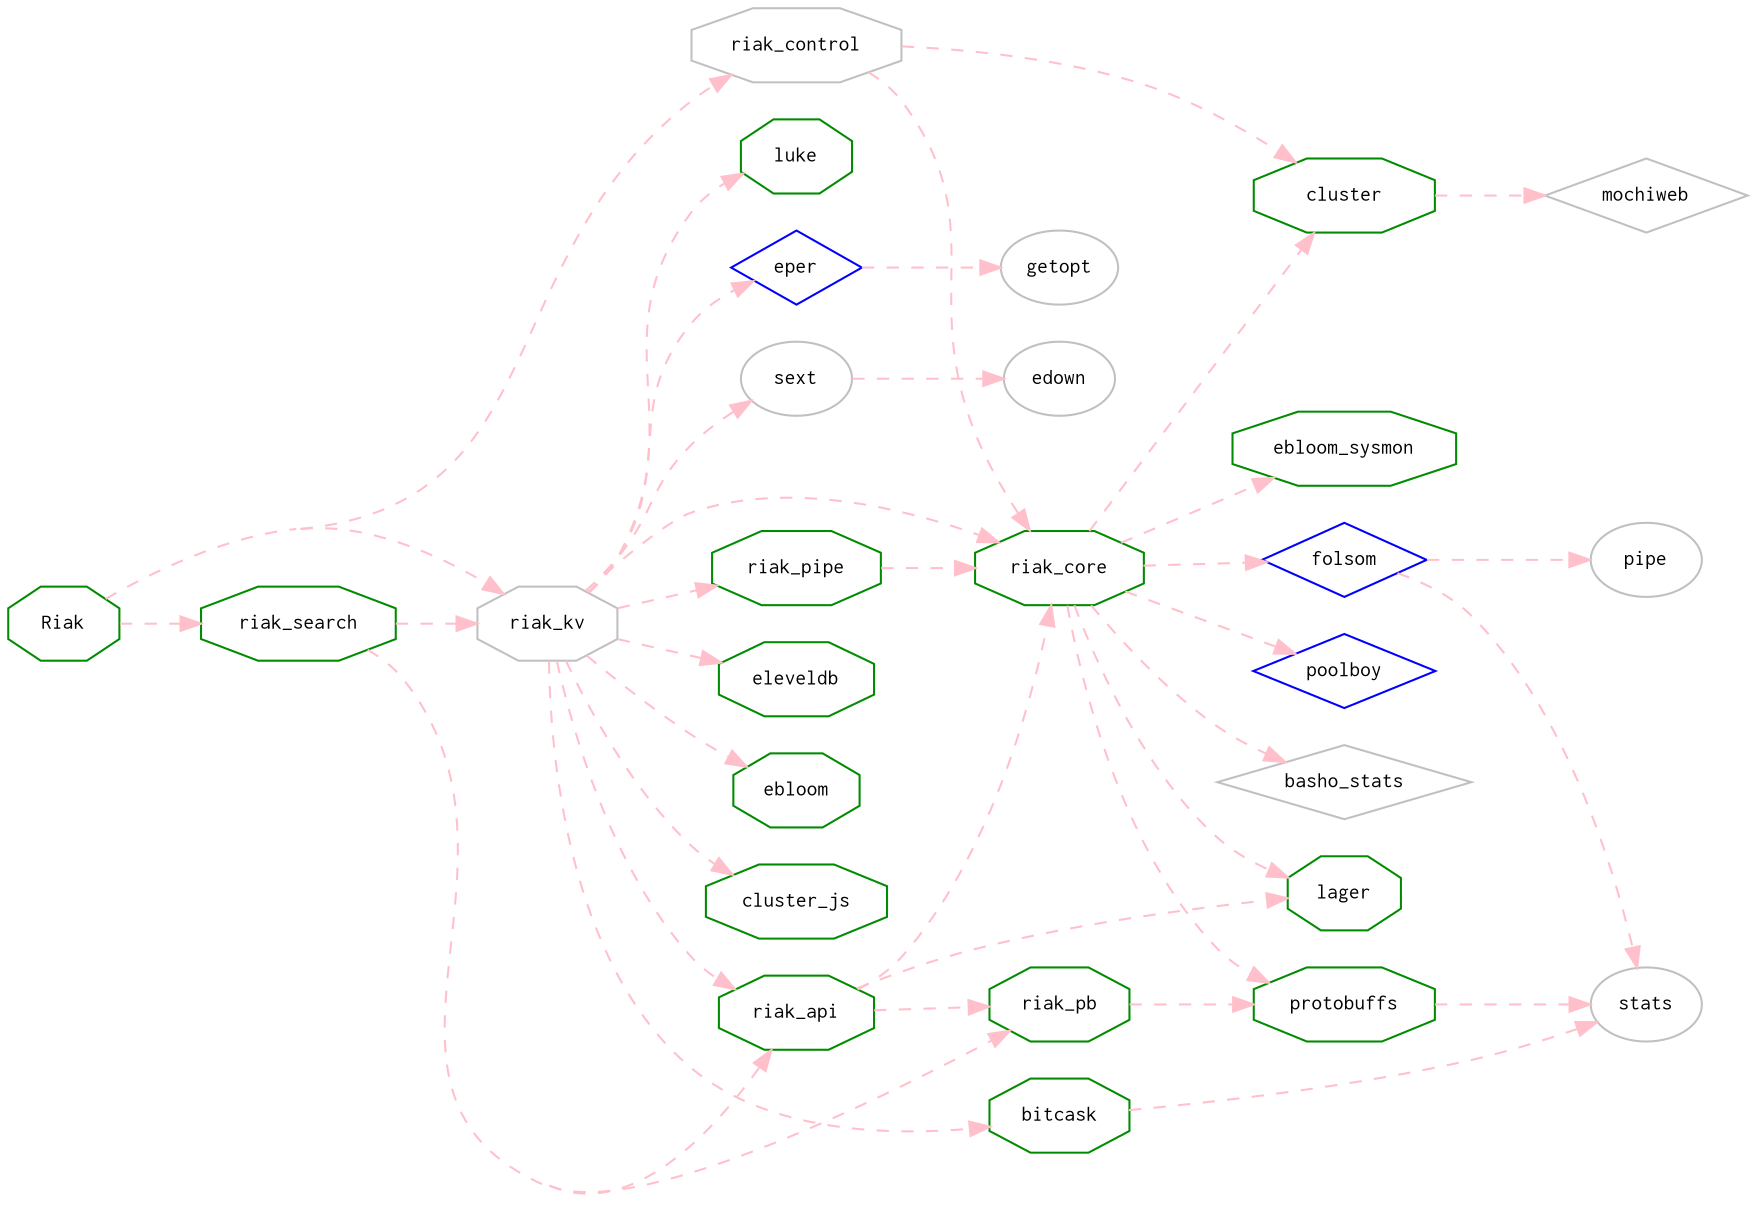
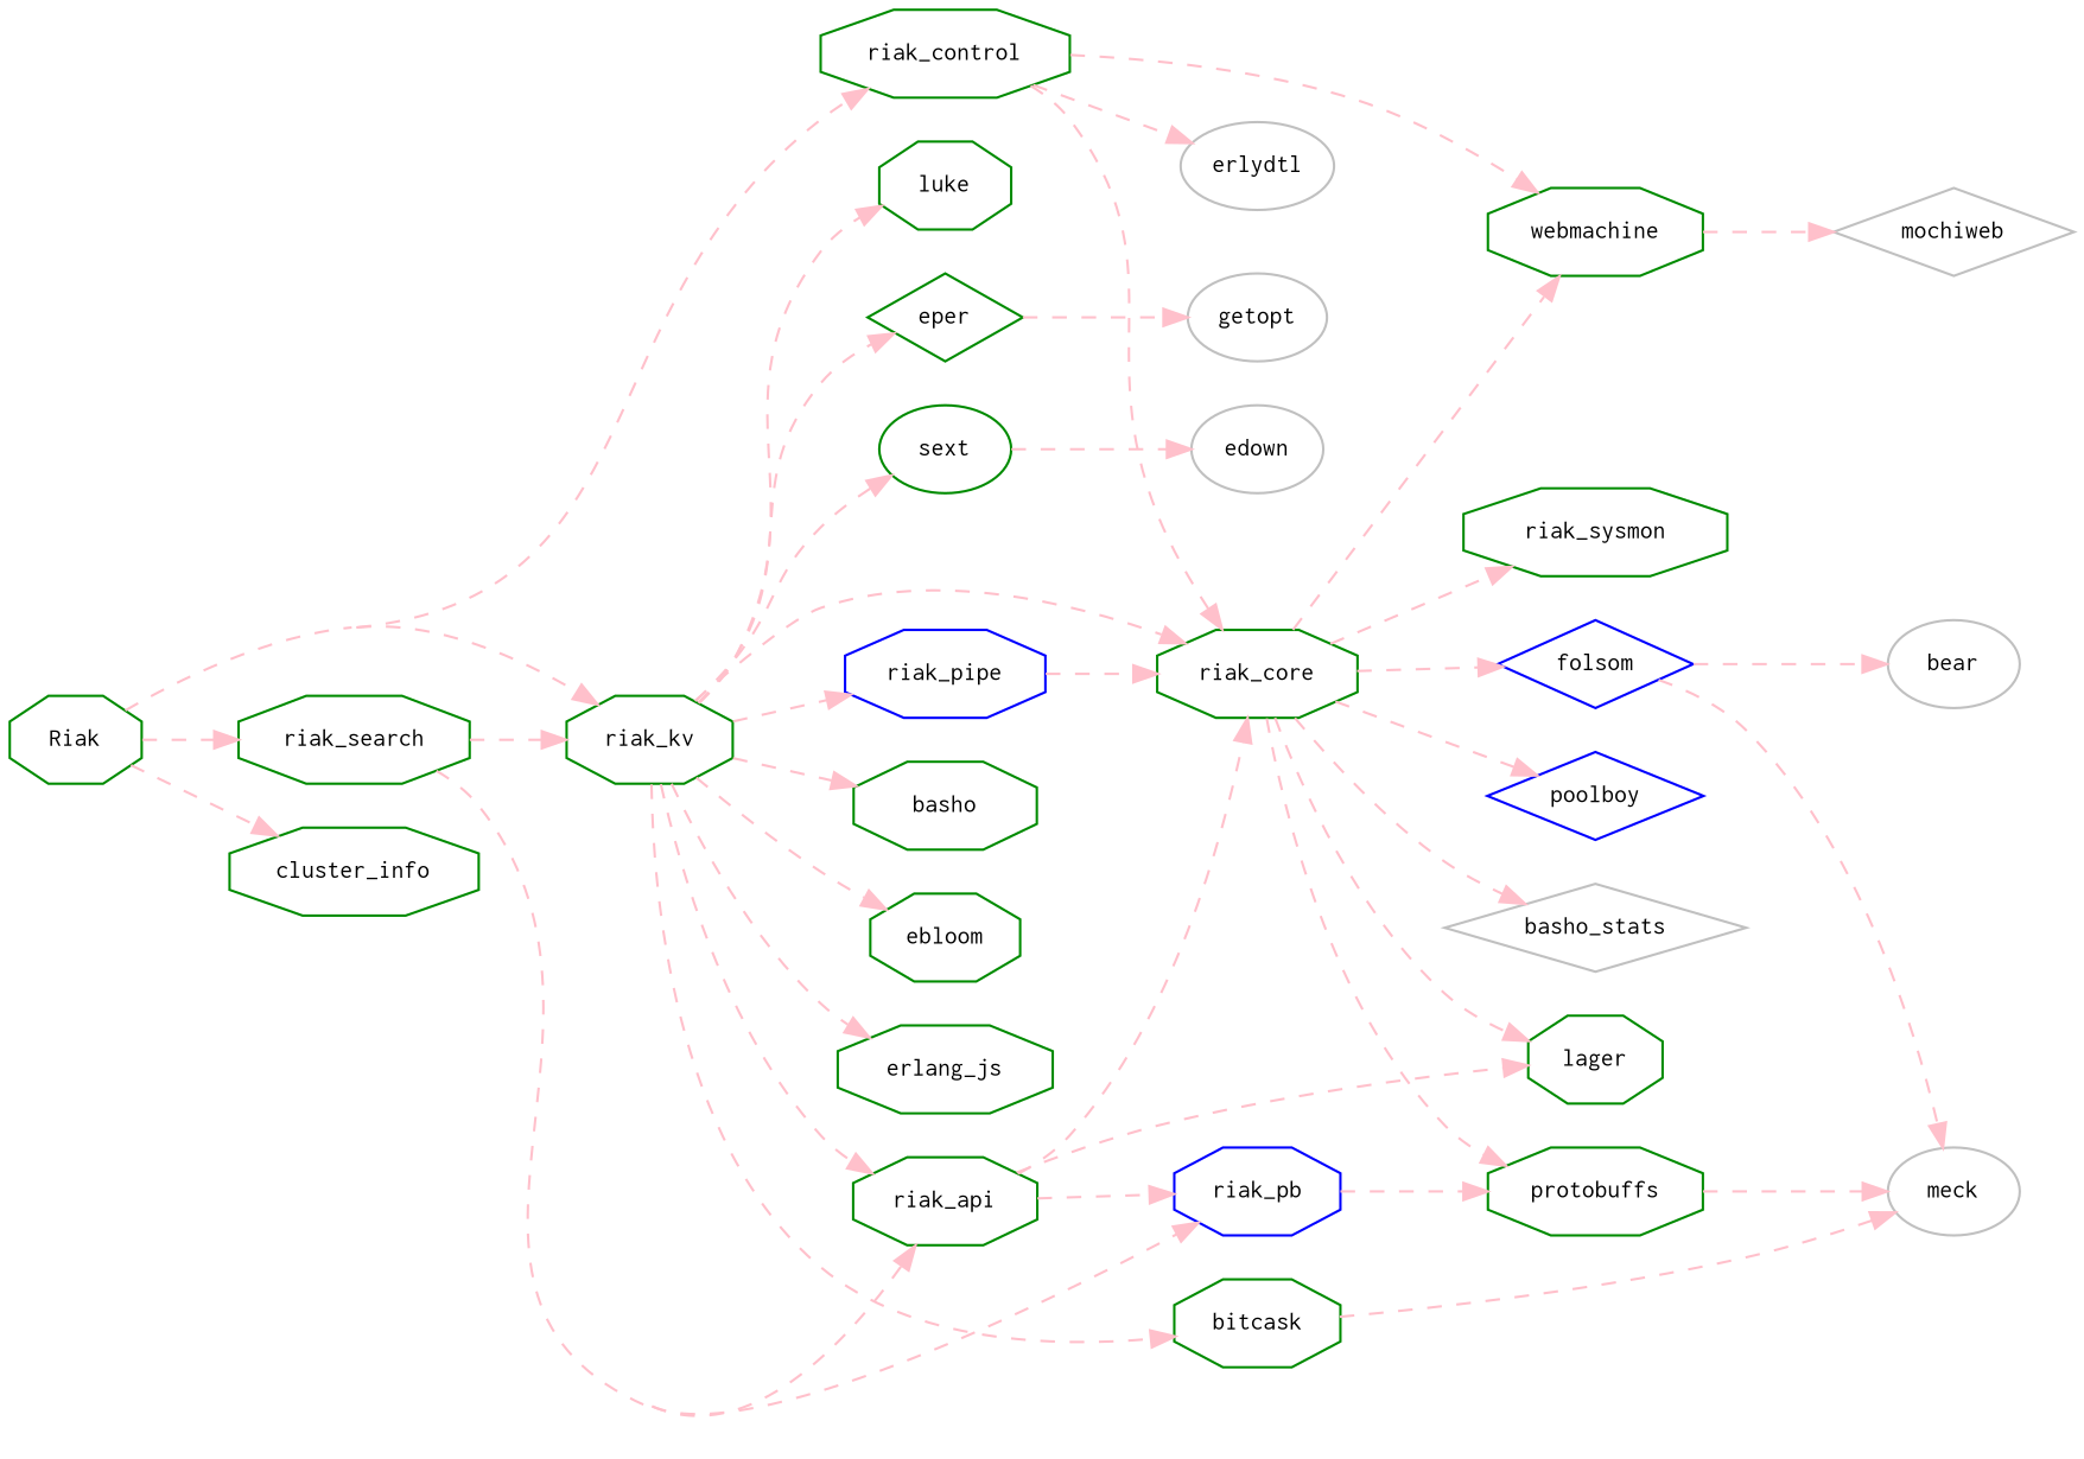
  digraph {
    compound=true
    concentrate=true
    fontname=courier
    fontsize=12
    rankdir=LR
    node [color=green4 fontname=courier fontsize=10 shape=octagon]
    edge [color=pink style=dashed]
    n1 [label=Riak]
-   riak_kv [color=gray]
+   riak_kv
    riak_search
-   riak_control [color=gray]
+   cluster_info
+   riak_control
    riak_core
    riak_api
-   riak_pipe
-   eleveldb
+   riak_pipe [color=blue]
+   eleveldb [label=basho]
    ebloom
-   erlang_js [label=cluster_js]
+   erlang_js
    luke
    bitcask
-   eper [color=blue shape=diamond]
-   sext [color=gray shape=""]
-   riak_pb
-   webmachine [label=cluster]
-   riak_sysmon [label=ebloom_sysmon]
+   eper [shape=diamond]
+   sext [shape=""]
+   riak_pb [color=blue]
+   webmachine
+   erlydtl [color=gray shape=""]
+   riak_sysmon
    lager
    protobuffs
    poolboy [color=blue shape=diamond]
    basho_stats [color=gray shape=diamond]
    folsom [color=blue shape=diamond]
-   meck [color=gray label=stats shape=""]
+   meck [color=gray shape=""]
    getopt [color=gray shape=""]
    edown [color=gray shape=""]
    mochiweb [color=gray shape=diamond]
-   bear [color=gray label=pipe shape=""]
+   bear [color=gray shape=""]
    n1 -> riak_kv
    n1 -> riak_search
+   n1 -> cluster_info
    n1 -> riak_control
    riak_kv -> riak_core
    riak_kv -> riak_api
    riak_kv -> riak_pipe
    riak_kv -> eleveldb
    riak_kv -> ebloom
    riak_kv -> erlang_js
    riak_kv -> luke
    riak_kv -> bitcask
    riak_kv -> eper
    riak_kv -> sext
    riak_search -> riak_kv
    riak_search -> riak_api
    riak_search -> riak_pb
    riak_control -> riak_core
    riak_control -> webmachine
+   riak_control -> erlydtl
    riak_core -> webmachine
    riak_core -> riak_sysmon
    riak_core -> lager
    riak_core -> protobuffs
    riak_core -> poolboy
    riak_core -> basho_stats
    riak_core -> folsom
    riak_api -> riak_core
    riak_api -> riak_pb
    riak_api -> lager
    riak_pipe -> riak_core
    bitcask -> meck
    eper -> getopt
    sext -> edown
    riak_pb -> protobuffs
    webmachine -> mochiweb
    protobuffs -> meck
    folsom -> meck
    folsom -> bear
  }
